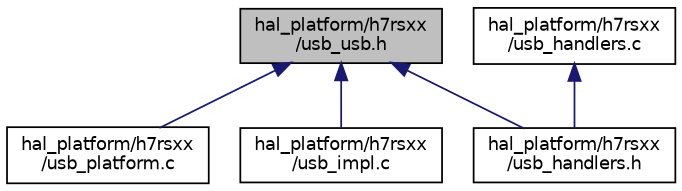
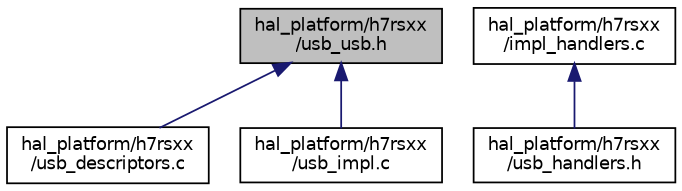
  digraph {
    node [color=black fontname=Helvetica fontsize=10 shape=record]
    edge [color=midnightblue dir=back fontname=Helvetica fontsize=10 labelfontname=Helvetica labelfontsize=10 style=solid]
    n1 [fillcolor=grey75 fontcolor=black height=0.2 label="hal_platform/h7rsxx\l/usb_usb.h" style=filled width=0.4]
-   n2 [height=0.2 label="hal_platform/h7rsxx\l/usb_platform.c" width=0.4]
+   n2 [height=0.2 label="hal_platform/h7rsxx\l/usb_descriptors.c" width=0.4]
    n3 [height=0.2 label="hal_platform/h7rsxx\l/usb_handlers.h" width=0.4]
    n4 [height=0.2 label="hal_platform/h7rsxx\l/usb_impl.c" width=0.4]
-   n5 [height=0.2 label="hal_platform/h7rsxx\l/usb_handlers.c" width=0.4]
+   n5 [height=0.2 label="hal_platform/h7rsxx\l/impl_handlers.c" width=0.4]
    n1 -> n2
-   n1 -> n3
    n1 -> n4
    n5 -> n3
  }
